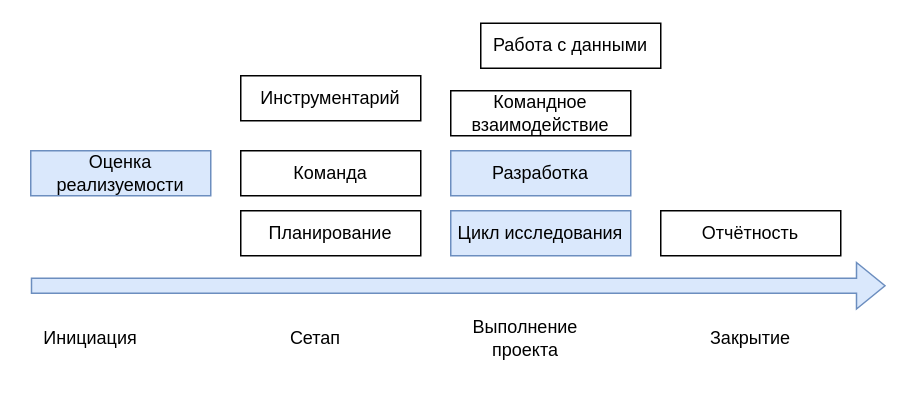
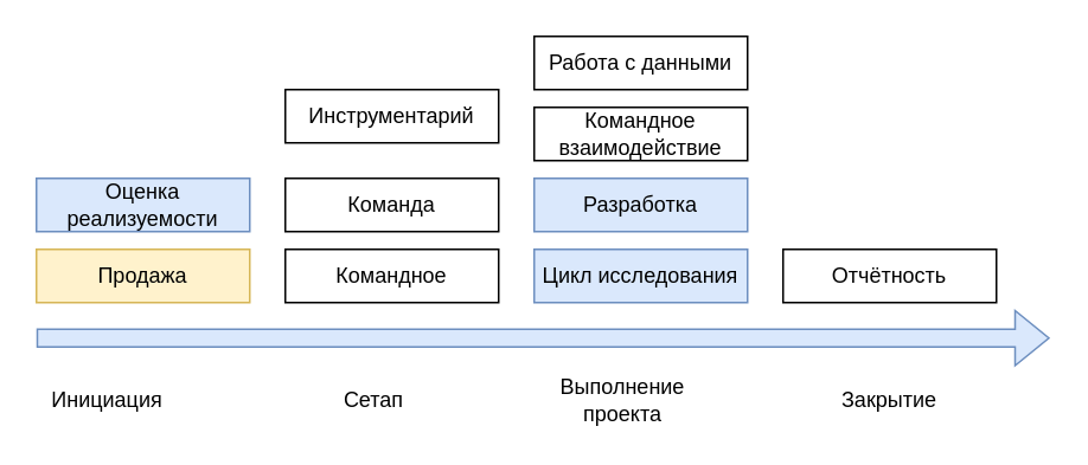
  <mxCell id="0" />
  <mxCell id="1" parent="0" />
  <mxCell id="2" value="" style="shape=flexArrow;endArrow=classic;html=1;rounded=0;fillColor=#dae8fc;strokeColor=#6c8ebf;" edge="1" parent="1"><mxGeometry width="50" height="50" relative="1" as="geometry"><mxPoint x="20" y="190" as="sourcePoint" /><mxPoint x="590" y="190" as="targetPoint" /></mxGeometry></mxCell>
  <mxCell id="3" value="Инициация" style="text;html=1;strokeColor=none;fillColor=none;align=center;verticalAlign=middle;whiteSpace=wrap;rounded=0;" vertex="1" parent="1"><mxGeometry x="20" y="210" width="80" height="30" as="geometry" /></mxCell>
  <mxCell id="4" value="Сетап" style="text;html=1;strokeColor=none;fillColor=none;align=center;verticalAlign=middle;whiteSpace=wrap;rounded=0;" vertex="1" parent="1"><mxGeometry x="170" y="210" width="80" height="30" as="geometry" /></mxCell>
  <mxCell id="5" value="Выполнение проекта" style="text;html=1;strokeColor=none;fillColor=none;align=center;verticalAlign=middle;whiteSpace=wrap;rounded=0;" vertex="1" parent="1"><mxGeometry x="310" y="210" width="80" height="30" as="geometry" /></mxCell>
  <mxCell id="6" value="Закрытие" style="text;html=1;strokeColor=none;fillColor=none;align=center;verticalAlign=middle;whiteSpace=wrap;rounded=0;" vertex="1" parent="1"><mxGeometry x="460" y="210" width="80" height="30" as="geometry" /></mxCell>
+ <mxCell id="7" value="Продажа" style="rounded=0;whiteSpace=wrap;html=1;fillColor=#fff2cc;strokeColor=#d6b656;" vertex="1" parent="1"><mxGeometry x="20" y="140" width="120" height="30" as="geometry" /></mxCell>
  <mxCell id="8" value="Оценка реализуемости" style="rounded=0;whiteSpace=wrap;html=1;fillColor=#dae8fc;strokeColor=#6c8ebf;" vertex="1" parent="1"><mxGeometry x="20" y="100" width="120" height="30" as="geometry" /></mxCell>
  <mxCell id="9" value="Цикл исследования" style="rounded=0;whiteSpace=wrap;html=1;fillColor=#dae8fc;strokeColor=#6c8ebf;" vertex="1" parent="1"><mxGeometry x="300" y="140" width="120" height="30" as="geometry" /></mxCell>
  <mxCell id="10" value="Команда" style="rounded=0;whiteSpace=wrap;html=1;" vertex="1" parent="1"><mxGeometry x="160" y="100" width="120" height="30" as="geometry" /></mxCell>
  <mxCell id="11" value="Инструментарий" style="rounded=0;whiteSpace=wrap;html=1;" vertex="1" parent="1"><mxGeometry x="160" y="50" width="120" height="30" as="geometry" /></mxCell>
- <mxCell id="12" value="Планирование" style="rounded=0;whiteSpace=wrap;html=1;" vertex="1" parent="1"><mxGeometry x="160" y="140" width="120" height="30" as="geometry" /></mxCell>
+ <mxCell id="12" value="Командное" style="rounded=0;whiteSpace=wrap;html=1;" vertex="1" parent="1"><mxGeometry x="160" y="140" width="120" height="30" as="geometry" /></mxCell>
  <mxCell id="13" value="Отчётность" style="rounded=0;whiteSpace=wrap;html=1;" vertex="1" parent="1"><mxGeometry x="440" y="140" width="120" height="30" as="geometry" /></mxCell>
- <mxCell id="14" value="Работа с данными" style="rounded=0;whiteSpace=wrap;html=1;" vertex="1" parent="1"><mxGeometry x="320" y="15" width="120" height="30" as="geometry" /></mxCell>
+ <mxCell id="14" value="Работа с данными" style="rounded=0;whiteSpace=wrap;html=1;" vertex="1" parent="1"><mxGeometry x="300" y="20" width="120" height="30" as="geometry" /></mxCell>
  <mxCell id="15" value="Разработка" style="rounded=0;whiteSpace=wrap;html=1;fillColor=#dae8fc;strokeColor=#6c8ebf;" vertex="1" parent="1"><mxGeometry x="300" y="100" width="120" height="30" as="geometry" /></mxCell>
  <mxCell id="16" value="Командное взаимодействие" style="rounded=0;whiteSpace=wrap;html=1;" vertex="1" parent="1"><mxGeometry x="300" y="60" width="120" height="30" as="geometry" /></mxCell>
